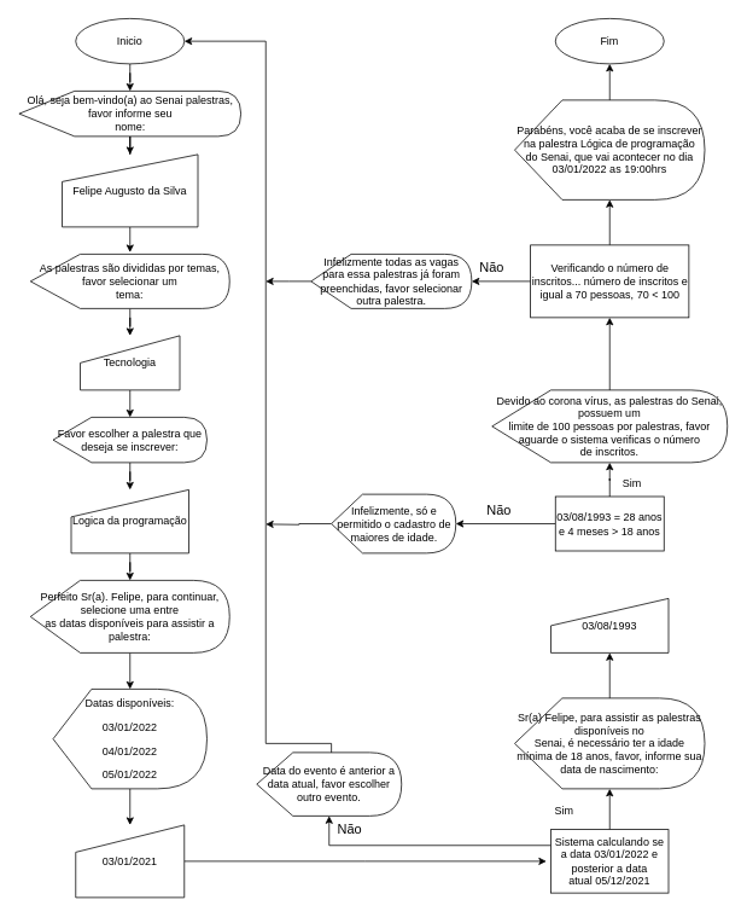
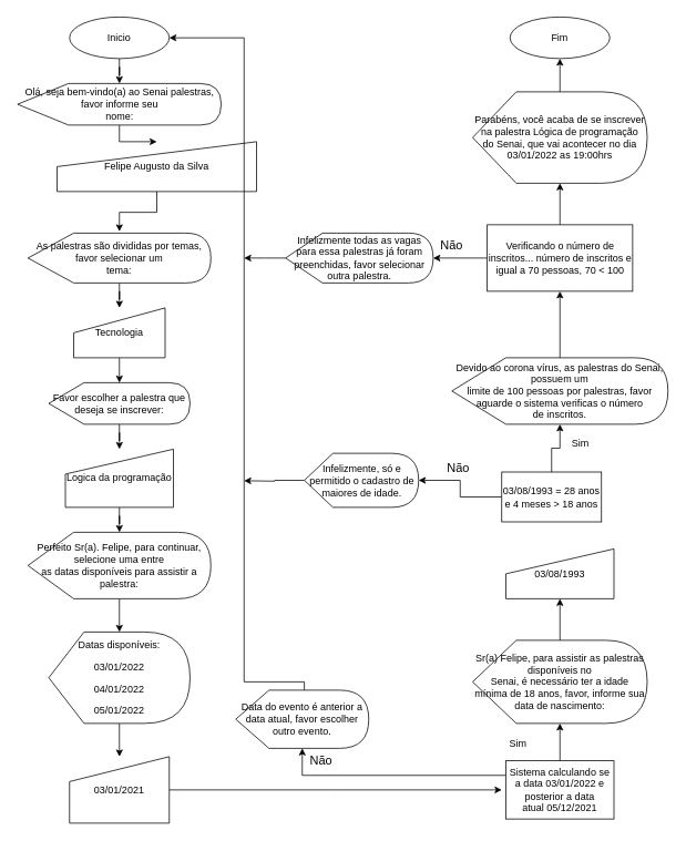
  <mxCell id="0" />
  <mxCell id="1" parent="0" />
  <mxCell id="2" style="edgeStyle=orthogonalEdgeStyle;rounded=0;orthogonalLoop=1;jettySize=auto;html=1;exitX=0.5;exitY=1;exitDx=0;exitDy=0;" edge="1" parent="1" source="3" target="5"><mxGeometry relative="1" as="geometry"><mxPoint x="143" y="90" as="targetPoint" /></mxGeometry></mxCell>
  <mxCell id="3" value="Inicio" style="ellipse;whiteSpace=wrap;html=1;" parent="1" vertex="1"><mxGeometry x="83" y="20" width="120" height="50" as="geometry" /></mxCell>
  <mxCell id="4" value="" style="edgeStyle=orthogonalEdgeStyle;rounded=0;orthogonalLoop=1;jettySize=auto;html=1;" edge="1" parent="1" source="5" target="7"><mxGeometry relative="1" as="geometry" /></mxCell>
  <mxCell id="5" value="&lt;p class=&quot;MsoNormal&quot;&gt;Olá, seja bem-vindo(a) ao Senai palestras, favor informe seu&lt;br&gt;nome:&lt;/p&gt;" style="shape=display;whiteSpace=wrap;html=1;" parent="1" vertex="1"><mxGeometry x="20.5" y="100" width="245" height="50" as="geometry" /></mxCell>
  <mxCell id="6" style="edgeStyle=orthogonalEdgeStyle;rounded=0;orthogonalLoop=1;jettySize=auto;html=1;exitX=0.5;exitY=1;exitDx=0;exitDy=0;entryX=0.5;entryY=-0.033;entryDx=0;entryDy=0;entryPerimeter=0;" edge="1" parent="1" source="7" target="9"><mxGeometry relative="1" as="geometry" /></mxCell>
- <mxCell id="7" value="Felipe Augusto da Silva" style="shape=manualInput;whiteSpace=wrap;html=1;" parent="1" vertex="1"><mxGeometry x="68" y="170" width="150" height="80" as="geometry" /></mxCell>
+ <mxCell id="7" value="Felipe Augusto da Silva" style="shape=manualInput;whiteSpace=wrap;html=1;" parent="1" vertex="1"><mxGeometry x="68" y="170" width="240" height="60" as="geometry" /></mxCell>
  <mxCell id="8" value="" style="edgeStyle=orthogonalEdgeStyle;rounded=0;orthogonalLoop=1;jettySize=auto;html=1;" edge="1" parent="1" source="9" target="11"><mxGeometry relative="1" as="geometry" /></mxCell>
  <mxCell id="9" value="&lt;p class=&quot;MsoNormal&quot;&gt;As palestras são divididas por temas, favor selecionar um&lt;br/&gt;tema:&lt;/p&gt;" style="shape=display;whiteSpace=wrap;html=1;" parent="1" vertex="1"><mxGeometry x="33" y="280" width="220" height="60" as="geometry" /></mxCell>
  <mxCell id="10" style="edgeStyle=orthogonalEdgeStyle;rounded=0;orthogonalLoop=1;jettySize=auto;html=1;exitX=0.5;exitY=1;exitDx=0;exitDy=0;entryX=0.5;entryY=0;entryDx=0;entryDy=0;entryPerimeter=0;" edge="1" parent="1" source="11" target="13"><mxGeometry relative="1" as="geometry" /></mxCell>
  <mxCell id="11" value="&lt;p class=&quot;MsoNormal&quot;&gt;Tecnologia&lt;/p&gt;" style="shape=manualInput;whiteSpace=wrap;html=1;" parent="1" vertex="1"><mxGeometry x="88" y="370" width="110" height="60" as="geometry" /></mxCell>
  <mxCell id="12" value="" style="edgeStyle=orthogonalEdgeStyle;rounded=0;orthogonalLoop=1;jettySize=auto;html=1;" edge="1" parent="1" source="13" target="15"><mxGeometry relative="1" as="geometry" /></mxCell>
  <mxCell id="13" value="&lt;p class=&quot;MsoNormal&quot;&gt;Favor escolher a palestra que deseja se inscrever:&lt;/p&gt;" style="shape=display;whiteSpace=wrap;html=1;" parent="1" vertex="1"><mxGeometry x="58" y="460" width="170" height="50" as="geometry" /></mxCell>
  <mxCell id="14" value="" style="edgeStyle=orthogonalEdgeStyle;rounded=0;orthogonalLoop=1;jettySize=auto;html=1;" edge="1" parent="1" source="15" target="17"><mxGeometry relative="1" as="geometry" /></mxCell>
  <mxCell id="15" value="Logica da programação" style="shape=manualInput;whiteSpace=wrap;html=1;" parent="1" vertex="1"><mxGeometry x="78" y="540" width="130" height="70" as="geometry" /></mxCell>
  <mxCell id="16" value="" style="edgeStyle=orthogonalEdgeStyle;rounded=0;orthogonalLoop=1;jettySize=auto;html=1;" edge="1" parent="1" source="17" target="19"><mxGeometry relative="1" as="geometry" /></mxCell>
  <mxCell id="17" value="&lt;p class=&quot;MsoNormal&quot;&gt;Perfeito Sr(a). Felipe, para continuar, selecione uma entre&lt;br/&gt;as datas disponíveis para assistir a palestra:&lt;/p&gt;" style="shape=display;whiteSpace=wrap;html=1;" parent="1" vertex="1"><mxGeometry x="33" y="640" width="220" height="80" as="geometry" /></mxCell>
  <mxCell id="18" value="" style="edgeStyle=orthogonalEdgeStyle;rounded=0;orthogonalLoop=1;jettySize=auto;html=1;" edge="1" parent="1" source="19" target="21"><mxGeometry relative="1" as="geometry" /></mxCell>
  <mxCell id="19" value="&lt;p class=&quot;MsoNormal&quot;&gt;Datas disponíveis:&lt;/p&gt;&lt;p class=&quot;MsoNormal&quot;&gt;03/01/2022&lt;/p&gt;&lt;p class=&quot;MsoNormal&quot;&gt;04/01/2022&lt;/p&gt;&lt;p class=&quot;MsoNormal&quot;&gt;05/01/2022&lt;/p&gt;" style="shape=display;whiteSpace=wrap;html=1;" parent="1" vertex="1"><mxGeometry x="58" y="760" width="170" height="110" as="geometry" /></mxCell>
  <mxCell id="20" style="edgeStyle=orthogonalEdgeStyle;rounded=0;orthogonalLoop=1;jettySize=auto;html=1;exitX=1;exitY=0.5;exitDx=0;exitDy=0;" edge="1" parent="1" source="21"><mxGeometry relative="1" as="geometry"><mxPoint x="603" y="950" as="targetPoint" /></mxGeometry></mxCell>
  <mxCell id="21" value="03/01/2021" style="shape=manualInput;whiteSpace=wrap;html=1;" parent="1" vertex="1"><mxGeometry x="83" y="910" width="120" height="80" as="geometry" /></mxCell>
  <mxCell id="22" value="" style="edgeStyle=orthogonalEdgeStyle;rounded=0;orthogonalLoop=1;jettySize=auto;html=1;" edge="1" parent="1" source="24" target="26"><mxGeometry relative="1" as="geometry" /></mxCell>
  <mxCell id="23" style="edgeStyle=orthogonalEdgeStyle;rounded=0;orthogonalLoop=1;jettySize=auto;html=1;exitX=0;exitY=0.25;exitDx=0;exitDy=0;" edge="1" parent="1" source="24" target="41"><mxGeometry relative="1" as="geometry"><mxPoint x="363" y="900" as="targetPoint" /></mxGeometry></mxCell>
  <mxCell id="24" value="&lt;p class=&quot;MsoNormal&quot;&gt;Sistema calculando se a data 03/01/2022 e posterior a data&lt;br&gt;atual 05/12/2021&lt;/p&gt;" style="rounded=0;whiteSpace=wrap;html=1;" parent="1" vertex="1"><mxGeometry x="608" y="915" width="130" height="70" as="geometry" /></mxCell>
  <mxCell id="25" value="" style="edgeStyle=orthogonalEdgeStyle;rounded=0;orthogonalLoop=1;jettySize=auto;html=1;" edge="1" parent="1" source="26" target="27"><mxGeometry relative="1" as="geometry" /></mxCell>
  <mxCell id="26" value="&lt;p class=&quot;MsoNormal&quot;&gt;Sr(a) Felipe, para assistir as palestras disponíveis no&lt;br&gt;Senai, é necessário ter a idade mínima de 18 anos, favor, informe sua data de nascimento:&lt;/p&gt;" style="shape=display;whiteSpace=wrap;html=1;" parent="1" vertex="1"><mxGeometry x="568" y="770" width="210" height="100" as="geometry" /></mxCell>
  <mxCell id="27" value="03/08/1993" style="shape=manualInput;whiteSpace=wrap;html=1;" parent="1" vertex="1"><mxGeometry x="608" y="660" width="130" height="60" as="geometry" /></mxCell>
  <mxCell id="28" value="" style="edgeStyle=orthogonalEdgeStyle;rounded=0;orthogonalLoop=1;jettySize=auto;html=1;" edge="1" parent="1" source="30" target="32"><mxGeometry relative="1" as="geometry" /></mxCell>
  <mxCell id="29" value="" style="edgeStyle=orthogonalEdgeStyle;rounded=0;orthogonalLoop=1;jettySize=auto;html=1;" edge="1" parent="1" source="30" target="45"><mxGeometry relative="1" as="geometry" /></mxCell>
- <mxCell id="30" value="03/08/1993 = 28 anos e 4 meses &amp;gt; 18 anos" style="rounded=0;whiteSpace=wrap;html=1;" parent="1" vertex="1"><mxGeometry x="613" y="547.5" width="120" height="60" as="geometry" /></mxCell>
+ <mxCell id="30" value="03/08/1993 = 28 anos e 4 meses &amp;gt; 18 anos" style="rounded=0;whiteSpace=wrap;html=1;" parent="1" vertex="1"><mxGeometry x="603" y="567.5" width="120" height="60" as="geometry" /></mxCell>
  <mxCell id="31" value="" style="edgeStyle=orthogonalEdgeStyle;rounded=0;orthogonalLoop=1;jettySize=auto;html=1;" edge="1" parent="1" source="32" target="35"><mxGeometry relative="1" as="geometry" /></mxCell>
  <mxCell id="32" value="&lt;p class=&quot;MsoNormal&quot;&gt;Devido ao corona vírus, as palestras do Senai, possuem um&lt;br/&gt;limite de 100 pessoas por palestras, favor aguarde o sistema verificas o número&lt;br/&gt;de inscritos.&lt;/p&gt;" style="shape=display;whiteSpace=wrap;html=1;" parent="1" vertex="1"><mxGeometry x="543" y="430" width="260" height="80" as="geometry" /></mxCell>
  <mxCell id="33" value="" style="edgeStyle=orthogonalEdgeStyle;rounded=0;orthogonalLoop=1;jettySize=auto;html=1;" edge="1" parent="1" source="35" target="37"><mxGeometry relative="1" as="geometry" /></mxCell>
  <mxCell id="34" value="" style="edgeStyle=orthogonalEdgeStyle;rounded=0;orthogonalLoop=1;jettySize=auto;html=1;" edge="1" parent="1" source="35" target="48"><mxGeometry relative="1" as="geometry" /></mxCell>
  <mxCell id="35" value="&lt;p class=&quot;MsoNormal&quot;&gt;Verificando o número de inscritos... número de inscritos e&lt;br&gt;igual a 70 pessoas, 70 &amp;lt; 100&lt;/p&gt;" style="rounded=0;whiteSpace=wrap;html=1;" parent="1" vertex="1"><mxGeometry x="585.5" y="270" width="175" height="80" as="geometry" /></mxCell>
  <mxCell id="36" value="" style="edgeStyle=orthogonalEdgeStyle;rounded=0;orthogonalLoop=1;jettySize=auto;html=1;" edge="1" parent="1" source="37" target="38"><mxGeometry relative="1" as="geometry" /></mxCell>
  <mxCell id="37" value="&lt;p class=&quot;MsoNormal&quot;&gt;Parabéns, você acaba de se inscrever na palestra Lógica de programação&lt;br/&gt;do Senai, que vai acontecer no dia 03/01/2022 as 19:00hrs&lt;/p&gt;" style="shape=display;whiteSpace=wrap;html=1;" parent="1" vertex="1"><mxGeometry x="568" y="110" width="210" height="110" as="geometry" /></mxCell>
  <mxCell id="38" value="Fim&lt;br&gt;" style="ellipse;whiteSpace=wrap;html=1;" parent="1" vertex="1"><mxGeometry x="613" y="20" width="120" height="50" as="geometry" /></mxCell>
  <mxCell id="39" value="Sim" style="text;html=1;strokeColor=none;fillColor=none;align=center;verticalAlign=middle;whiteSpace=wrap;rounded=0;" vertex="1" parent="1"><mxGeometry x="593" y="880" width="60" height="30" as="geometry" /></mxCell>
  <mxCell id="40" style="edgeStyle=orthogonalEdgeStyle;rounded=0;orthogonalLoop=1;jettySize=auto;html=1;entryX=1;entryY=0.5;entryDx=0;entryDy=0;exitX=0;exitY=0;exitDx=82.5;exitDy=0;exitPerimeter=0;" edge="1" parent="1" source="41" target="3"><mxGeometry relative="1" as="geometry"><mxPoint x="373" y="820" as="sourcePoint" /><Array as="points"><mxPoint x="366" y="820" /><mxPoint x="293" y="820" /><mxPoint x="293" y="45" /></Array></mxGeometry></mxCell>
  <mxCell id="41" value="Data do evento é anterior a data atual, favor escolher outro evento." style="shape=display;whiteSpace=wrap;html=1;" vertex="1" parent="1"><mxGeometry x="283" y="830" width="160" height="70" as="geometry" /></mxCell>
  <mxCell id="42" value="&lt;span style=&quot;font-size: 11.0pt ; line-height: 107% ; font-family: &amp;#34;calibri&amp;#34; , sans-serif&quot;&gt;Não&lt;/span&gt;" style="text;html=1;strokeColor=none;fillColor=none;align=center;verticalAlign=middle;whiteSpace=wrap;rounded=0;" vertex="1" parent="1"><mxGeometry x="355.5" y="900" width="60" height="30" as="geometry" /></mxCell>
  <mxCell id="43" value="Sim" style="text;html=1;strokeColor=none;fillColor=none;align=center;verticalAlign=middle;whiteSpace=wrap;rounded=0;" vertex="1" parent="1"><mxGeometry x="668" y="517.5" width="60" height="30" as="geometry" /></mxCell>
  <mxCell id="44" style="edgeStyle=orthogonalEdgeStyle;rounded=0;orthogonalLoop=1;jettySize=auto;html=1;exitX=0;exitY=0.5;exitDx=0;exitDy=0;exitPerimeter=0;" edge="1" parent="1" source="45"><mxGeometry relative="1" as="geometry"><mxPoint x="293" y="578" as="targetPoint" /></mxGeometry></mxCell>
  <mxCell id="45" value="Infelizmente, só e permitido o cadastro de maiores de idade." style="shape=display;whiteSpace=wrap;html=1;" vertex="1" parent="1"><mxGeometry x="365.5" y="545" width="137.5" height="65" as="geometry" /></mxCell>
  <mxCell id="46" value="&lt;span style=&quot;font-size: 11.0pt ; line-height: 107% ; font-family: &amp;#34;calibri&amp;#34; , sans-serif&quot;&gt;Não&lt;/span&gt;" style="text;html=1;strokeColor=none;fillColor=none;align=center;verticalAlign=middle;whiteSpace=wrap;rounded=0;" vertex="1" parent="1"><mxGeometry x="520.5" y="547.5" width="60" height="30" as="geometry" /></mxCell>
  <mxCell id="47" style="edgeStyle=orthogonalEdgeStyle;rounded=0;orthogonalLoop=1;jettySize=auto;html=1;" edge="1" parent="1" source="48"><mxGeometry relative="1" as="geometry"><mxPoint x="293" y="310" as="targetPoint" /></mxGeometry></mxCell>
  <mxCell id="48" value="Infelizmente todas as vagas para essa palestras já foram preenchidas, favor selecionar outra palestra." style="shape=display;whiteSpace=wrap;html=1;" vertex="1" parent="1"><mxGeometry x="343" y="280" width="177.5" height="60" as="geometry" /></mxCell>
  <mxCell id="49" value="&lt;span style=&quot;font-size: 11.0pt ; line-height: 107% ; font-family: &amp;#34;calibri&amp;#34; , sans-serif&quot;&gt;Não&lt;/span&gt;" style="text;html=1;strokeColor=none;fillColor=none;align=center;verticalAlign=middle;whiteSpace=wrap;rounded=0;" vertex="1" parent="1"><mxGeometry x="513" y="280" width="60" height="30" as="geometry" /></mxCell>
